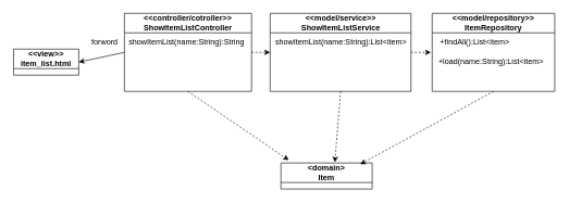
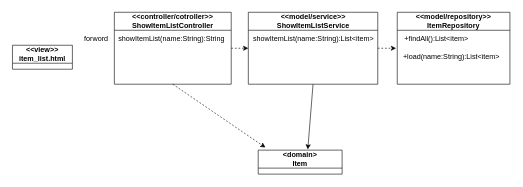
  <mxCell id="0" />
  <mxCell id="1" parent="0" />
  <mxCell id="2" style="edgeStyle=none;html=1;exitX=0.5;exitY=1;exitDx=0;exitDy=0;entryX=0.086;entryY=-0.11;entryDx=0;entryDy=0;dashed=1;entryPerimeter=0;" parent="1" source="4" target="10" edge="1"><mxGeometry relative="1" as="geometry" /></mxCell>
  <mxCell id="3" style="edgeStyle=none;html=1;exitX=1;exitY=0.5;exitDx=0;exitDy=0;entryX=0;entryY=0.5;entryDx=0;entryDy=0;dashed=1;" parent="1" source="4" target="13" edge="1"><mxGeometry relative="1" as="geometry" /></mxCell>
  <mxCell id="4" value="&amp;lt;&amp;lt;controller/cotroller&amp;gt;&amp;gt;&lt;br&gt;ShowItemListController" style="swimlane;whiteSpace=wrap;html=1;startSize=30;" parent="1" vertex="1"><mxGeometry x="190" y="20" width="195" height="120" as="geometry" /></mxCell>
  <mxCell id="5" value="showItemList(name:String):String" style="text;html=1;align=center;verticalAlign=middle;resizable=0;points=[];autosize=1;strokeColor=none;fillColor=none;" vertex="1" parent="4"><mxGeometry x="-5" y="30" width="200" height="30" as="geometry" /></mxCell>
  <mxCell id="6" value="&amp;lt;&amp;lt;view&amp;gt;&amp;gt;&lt;br&gt;item_list.html" style="swimlane;whiteSpace=wrap;html=1;startSize=30;" parent="1" vertex="1"><mxGeometry x="20" y="75" width="100" height="40" as="geometry" /></mxCell>
- <mxCell id="7" value="" style="endArrow=classic;html=1;entryX=1;entryY=0.5;entryDx=0;entryDy=0;exitX=0;exitY=0.5;exitDx=0;exitDy=0;" parent="1" source="4" target="6" edge="1"><mxGeometry relative="1" as="geometry"><mxPoint x="140" y="240" as="sourcePoint" /><mxPoint x="240" y="240" as="targetPoint" /><Array as="points" /></mxGeometry></mxCell>
  <mxCell id="8" value="forword" style="text;html=1;strokeColor=none;fillColor=none;align=center;verticalAlign=middle;whiteSpace=wrap;rounded=0;" parent="1" vertex="1"><mxGeometry x="130" y="50" width="60" height="30" as="geometry" /></mxCell>
  <mxCell id="9" style="edgeStyle=none;html=1;exitX=1;exitY=0.25;exitDx=0;exitDy=0;" edge="1" parent="1" source="10"><mxGeometry relative="1" as="geometry"><mxPoint x="560" y="260" as="targetPoint" /></mxGeometry></mxCell>
  <mxCell id="10" value="&amp;lt;domain&amp;gt;&lt;br&gt;Item" style="swimlane;whiteSpace=wrap;html=1;startSize=30;" parent="1" vertex="1"><mxGeometry x="430" y="250" width="140" height="40" as="geometry" /></mxCell>
- <mxCell id="11" style="edgeStyle=none;html=1;exitX=0.5;exitY=1;exitDx=0;exitDy=0;entryX=0.591;entryY=-0.03;entryDx=0;entryDy=0;entryPerimeter=0;dashed=1;" edge="1" parent="1" source="13" target="10"><mxGeometry relative="1" as="geometry" /></mxCell>
+ <mxCell id="11" style="edgeStyle=none;html=1;exitX=0.5;exitY=1;exitDx=0;exitDy=0;entryX=0.591;entryY=-0.03;entryDx=0;entryDy=0;entryPerimeter=0;dashed=0;" edge="1" parent="1" source="13" target="10"><mxGeometry relative="1" as="geometry" /></mxCell>
  <mxCell id="12" style="edgeStyle=none;html=1;dashed=1;" edge="1" parent="1" source="13"><mxGeometry relative="1" as="geometry"><mxPoint x="660" y="80" as="targetPoint" /></mxGeometry></mxCell>
  <mxCell id="13" value="&amp;lt;&amp;lt;model/service&amp;gt;&amp;gt;&lt;br&gt;ShowItemListService" style="swimlane;whiteSpace=wrap;html=1;startSize=30;" parent="1" vertex="1"><mxGeometry x="413.5" y="20" width="216" height="120" as="geometry" /></mxCell>
  <mxCell id="14" value="showItemList(name:String):List&amp;lt;item&amp;gt;" style="text;html=1;align=center;verticalAlign=middle;resizable=0;points=[];autosize=1;strokeColor=none;fillColor=none;" parent="13" vertex="1"><mxGeometry x="-1.5" y="30" width="220" height="30" as="geometry" /></mxCell>
- <mxCell id="15" style="edgeStyle=none;html=1;exitX=0.5;exitY=1;exitDx=0;exitDy=0;dashed=1;entryX=0.869;entryY=0.05;entryDx=0;entryDy=0;entryPerimeter=0;" parent="1" source="16" edge="1" target="10"><mxGeometry relative="1" as="geometry"><mxPoint x="530" y="250" as="targetPoint" /></mxGeometry></mxCell>
  <mxCell id="16" value="&amp;lt;&amp;lt;model/repository&amp;gt;&amp;gt;&lt;br&gt;ItemRepository" style="swimlane;whiteSpace=wrap;html=1;startSize=30;" parent="1" vertex="1"><mxGeometry x="662" y="20" width="188" height="120" as="geometry" /></mxCell>
  <mxCell id="17" value="+findAll():List&amp;lt;item&amp;gt;" style="text;html=1;align=center;verticalAlign=middle;resizable=0;points=[];autosize=1;strokeColor=none;fillColor=none;" parent="16" vertex="1"><mxGeometry y="30" width="130" height="30" as="geometry" /></mxCell>
  <mxCell id="18" value="+load(name:String):List&amp;lt;item&amp;gt;" style="text;html=1;align=center;verticalAlign=middle;resizable=0;points=[];autosize=1;strokeColor=none;fillColor=none;" vertex="1" parent="16"><mxGeometry y="60" width="180" height="30" as="geometry" /></mxCell>
